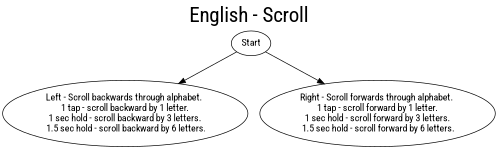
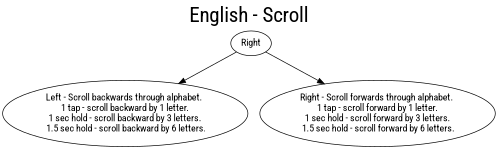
  digraph {
    fontsize=30
    label="English - Scroll"
    labelloc=top
    fontname="Roboto Condensed"
    node [fontname="Roboto Condensed"]
    edge [fontname="Roboto Condensed"]
-   Start
+   Start [label=Right]
    "Left - Scroll backwards through alphabet. \n 1 tap - scroll backward by 1 letter. \n 1 sec hold - scroll backward by 3 letters. \n 1.5 sec hold - scroll backward by 6 letters."
    "Right - Scroll forwards through alphabet. \n 1 tap - scroll forward by 1 letter. \n 1 sec hold - scroll forward by 3 letters. \n 1.5 sec hold - scroll forward by 6 letters."
    Start -> "Left - Scroll backwards through alphabet. \n 1 tap - scroll backward by 1 letter. \n 1 sec hold - scroll backward by 3 letters. \n 1.5 sec hold - scroll backward by 6 letters."
    Start -> "Right - Scroll forwards through alphabet. \n 1 tap - scroll forward by 1 letter. \n 1 sec hold - scroll forward by 3 letters. \n 1.5 sec hold - scroll forward by 6 letters."
  }
